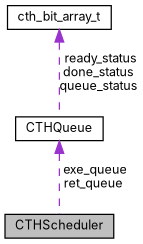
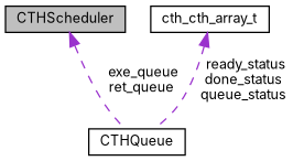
  digraph {
    fontname=Inter
    node [color=black fillcolor=white fontname=Inter fontsize=10 shape=record style=filled]
    edge [color=darkorchid3 dir=back fontname=Inter fontsize=10 labelfontname=Helvetica labelfontsize=10 style=dashed]
    n1 [fillcolor=grey75 fontcolor=black height=0.2 label=CTHScheduler width=0.4]
    n2 [height=0.2 label=CTHQueue width=0.4]
-   n3 [height=0.2 label=cth_bit_array_t width=0.4]
-   n2 -> n1 [label=" exe_queue\nret_queue"]
+   n3 [height=0.2 label=cth_cth_array_t width=0.4]
+   n1 -> n2 [label=" exe_queue\nret_queue"]
    n3 -> n2 [label=" ready_status\ndone_status\nqueue_status"]
  }
